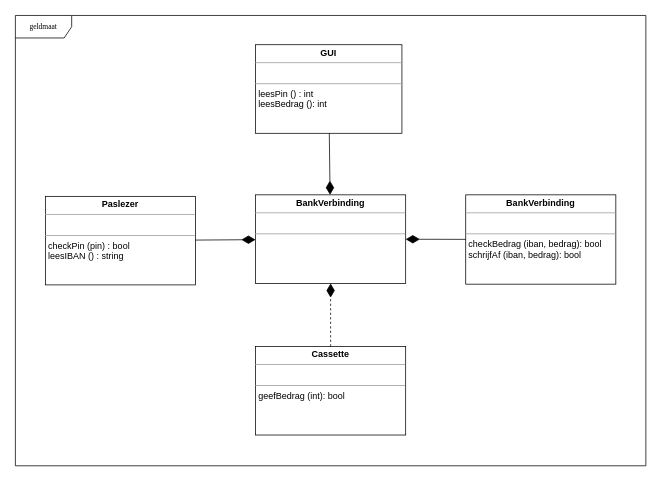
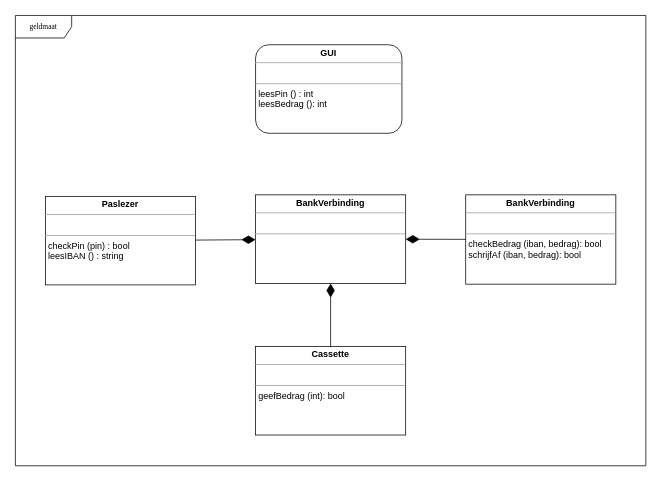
  <mxCell id="0" />
  <mxCell id="1" parent="0" />
  <mxCell id="2" value="geldmaat" style="shape=umlFrame;whiteSpace=wrap;html=1;rounded=0;shadow=0;comic=0;labelBackgroundColor=none;strokeWidth=1;fontFamily=Verdana;fontSize=10;align=center;width=75;height=30;" parent="1" vertex="1"><mxGeometry x="20" y="20" width="840" height="600" as="geometry" /></mxCell>
  <mxCell id="3" value="&lt;p style=&quot;margin:0px;margin-top:4px;text-align:center;&quot;&gt;&lt;b&gt;Paslezer&lt;/b&gt;&lt;/p&gt;&lt;hr size=&quot;1&quot;&gt;&lt;p style=&quot;margin:0px;margin-left:4px;&quot;&gt;&lt;br&gt;&lt;/p&gt;&lt;hr size=&quot;1&quot;&gt;&lt;p style=&quot;margin:0px;margin-left:4px;&quot;&gt;checkPin (pin) : bool&lt;br&gt;leesIBAN () : string&lt;/p&gt;" style="verticalAlign=top;align=left;overflow=fill;fontSize=12;fontFamily=Helvetica;html=1;rounded=0;shadow=0;comic=0;labelBackgroundColor=none;strokeWidth=1" parent="1" vertex="1"><mxGeometry x="60" y="261" width="200" height="118" as="geometry" /></mxCell>
  <mxCell id="4" value="&lt;p style=&quot;margin:0px;margin-top:4px;text-align:center;&quot;&gt;&lt;b&gt;BankVerbinding&lt;/b&gt;&lt;/p&gt;&lt;hr size=&quot;1&quot;&gt;&lt;p style=&quot;margin:0px;margin-left:4px;&quot;&gt;&lt;br&gt;&lt;/p&gt;&lt;hr size=&quot;1&quot;&gt;&lt;p style=&quot;margin:0px;margin-left:4px;&quot;&gt;checkBedrag (iban, bedrag): bool&lt;br&gt;schrijfAf (iban, bedrag): bool&lt;br&gt;&lt;/p&gt;" style="verticalAlign=top;align=left;overflow=fill;fontSize=12;fontFamily=Helvetica;html=1;rounded=0;shadow=0;comic=0;labelBackgroundColor=none;strokeWidth=1" parent="1" vertex="1"><mxGeometry x="620" y="259" width="200" height="119" as="geometry" /></mxCell>
- <mxCell id="5" value="&lt;p style=&quot;margin:0px;margin-top:4px;text-align:center;&quot;&gt;&lt;b&gt;GUI&lt;/b&gt;&lt;/p&gt;&lt;hr size=&quot;1&quot;&gt;&lt;p style=&quot;margin:0px;margin-left:4px;&quot;&gt;&lt;br&gt;&lt;/p&gt;&lt;hr size=&quot;1&quot;&gt;&lt;p style=&quot;margin:0px;margin-left:4px;&quot;&gt;leesPin () : int&lt;br&gt;leesBedrag (): int&lt;/p&gt;" style="verticalAlign=top;align=left;overflow=fill;fontSize=12;fontFamily=Helvetica;html=1;rounded=0;shadow=0;comic=0;labelBackgroundColor=none;strokeWidth=1" parent="1" vertex="1"><mxGeometry x="340" y="59" width="195" height="118" as="geometry" /></mxCell>
+ <mxCell id="5" value="&lt;p style=&quot;margin:0px;margin-top:4px;text-align:center;&quot;&gt;&lt;b&gt;GUI&lt;/b&gt;&lt;/p&gt;&lt;hr size=&quot;1&quot;&gt;&lt;p style=&quot;margin:0px;margin-left:4px;&quot;&gt;&lt;br&gt;&lt;/p&gt;&lt;hr size=&quot;1&quot;&gt;&lt;p style=&quot;margin:0px;margin-left:4px;&quot;&gt;leesPin () : int&lt;br&gt;leesBedrag (): int&lt;/p&gt;" style="verticalAlign=top;align=left;overflow=fill;fontSize=12;fontFamily=Helvetica;html=1;shadow=0;comic=0;labelBackgroundColor=none;strokeWidth=1;rounded=1;" parent="1" vertex="1"><mxGeometry x="340" y="59" width="195" height="118" as="geometry" /></mxCell>
  <mxCell id="6" value="&lt;p style=&quot;margin:0px;margin-top:4px;text-align:center;&quot;&gt;&lt;b&gt;Cassette&lt;/b&gt;&lt;/p&gt;&lt;hr size=&quot;1&quot;&gt;&lt;p style=&quot;margin:0px;margin-left:4px;&quot;&gt;&lt;br&gt;&lt;/p&gt;&lt;hr size=&quot;1&quot;&gt;&lt;p style=&quot;margin:0px;margin-left:4px;&quot;&gt;geefBedrag (int): bool&lt;/p&gt;" style="verticalAlign=top;align=left;overflow=fill;fontSize=12;fontFamily=Helvetica;html=1;rounded=0;shadow=0;comic=0;labelBackgroundColor=none;strokeWidth=1" parent="1" vertex="1"><mxGeometry x="340" y="461" width="200" height="118" as="geometry" /></mxCell>
- <mxCell id="7" value="" style="endArrow=diamondThin;html=1;rounded=0;endFill=1;endSize=16;dashed=1;" parent="1" source="6" target="11" edge="1"><mxGeometry width="50" height="50" relative="1" as="geometry"><mxPoint x="230" y="279" as="sourcePoint" /><mxPoint x="444.287" y="359" as="targetPoint" /></mxGeometry></mxCell>
- <mxCell id="8" value="" style="endArrow=diamondThin;html=1;rounded=0;endFill=1;endSize=16;" parent="1" source="5" target="11" edge="1"><mxGeometry width="50" height="50" relative="1" as="geometry"><mxPoint x="463" y="439" as="sourcePoint" /><mxPoint x="444.994" y="256" as="targetPoint" /></mxGeometry></mxCell>
+ <mxCell id="7" value="" style="endArrow=diamondThin;html=1;rounded=0;endFill=1;endSize=16;" parent="1" source="6" target="11" edge="1"><mxGeometry width="50" height="50" relative="1" as="geometry"><mxPoint x="230" y="279" as="sourcePoint" /><mxPoint x="444.287" y="359" as="targetPoint" /></mxGeometry></mxCell>
  <mxCell id="9" value="" style="endArrow=diamondThin;html=1;rounded=0;endFill=1;endSize=16;" parent="1" source="4" target="11" edge="1"><mxGeometry width="50" height="50" relative="1" as="geometry"><mxPoint x="463" y="217" as="sourcePoint" /><mxPoint x="493" y="309.719" as="targetPoint" /></mxGeometry></mxCell>
  <mxCell id="10" value="" style="endArrow=diamondThin;html=1;rounded=0;endFill=1;endSize=16;" parent="1" source="3" target="11" edge="1"><mxGeometry width="50" height="50" relative="1" as="geometry"><mxPoint x="463" y="217" as="sourcePoint" /><mxPoint x="390" y="309.787" as="targetPoint" /></mxGeometry></mxCell>
  <mxCell id="11" value="&lt;p style=&quot;margin:0px;margin-top:4px;text-align:center;&quot;&gt;&lt;b&gt;BankVerbinding&lt;/b&gt;&lt;/p&gt;&lt;hr size=&quot;1&quot;&gt;&lt;p style=&quot;margin:0px;margin-left:4px;&quot;&gt;&lt;br&gt;&lt;/p&gt;&lt;hr size=&quot;1&quot;&gt;&lt;p style=&quot;margin:0px;margin-left:4px;&quot;&gt;&lt;br&gt;&lt;/p&gt;" style="verticalAlign=top;align=left;overflow=fill;fontSize=12;fontFamily=Helvetica;html=1;rounded=0;shadow=0;comic=0;labelBackgroundColor=none;strokeWidth=1" parent="1" vertex="1"><mxGeometry x="340" y="259" width="200" height="118" as="geometry" /></mxCell>
